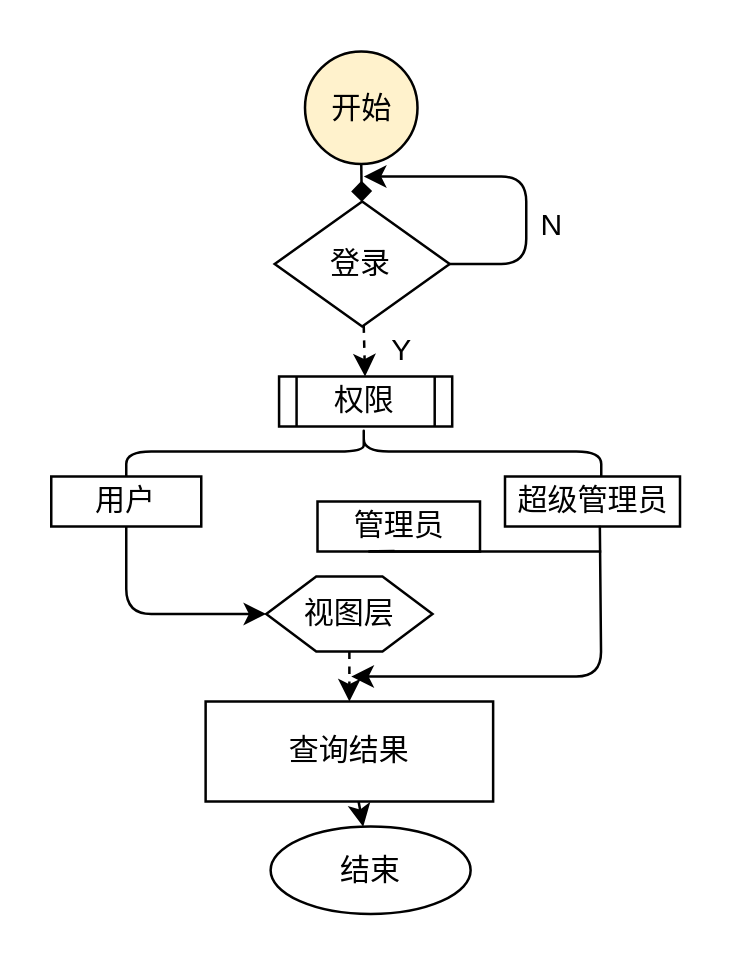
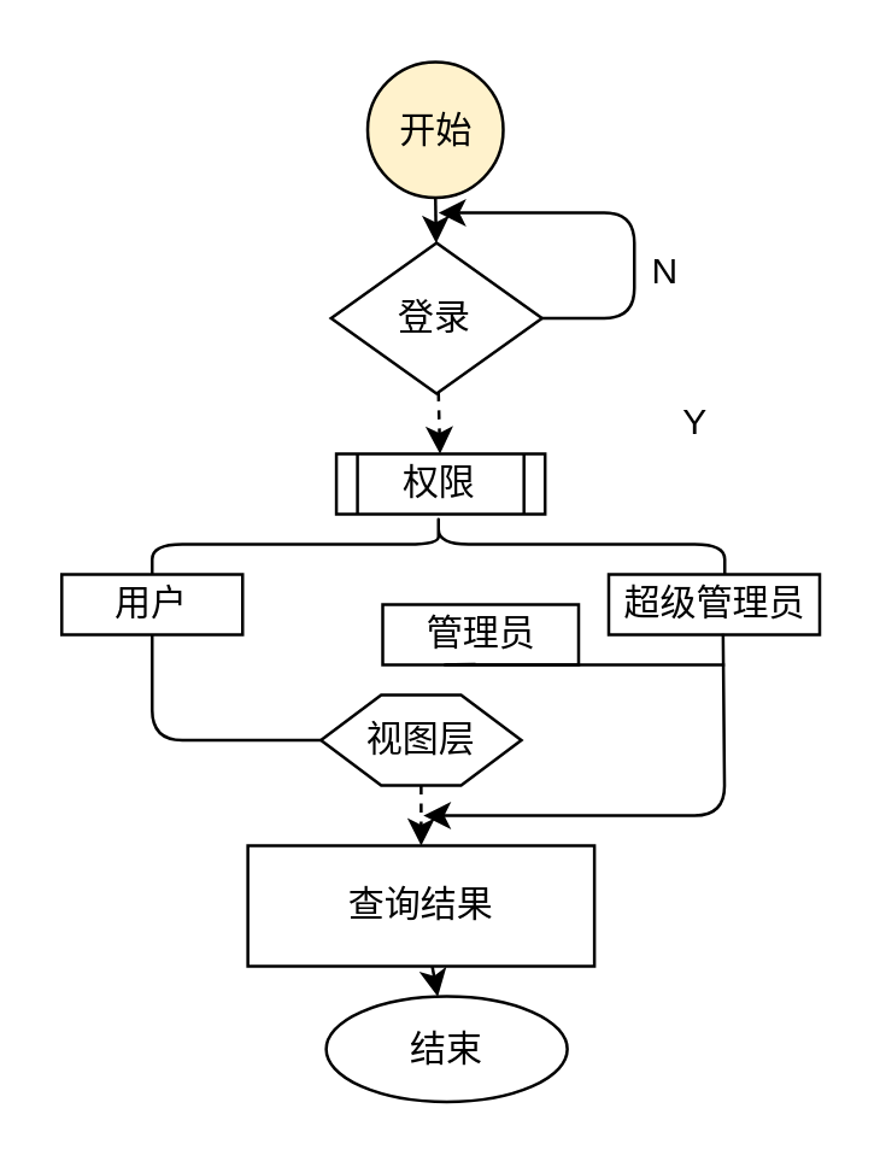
  <mxCell id="0" />
  <mxCell id="1" parent="0" />
  <mxCell id="2" value="" style="edgeStyle=none;html=1;dashed=1;" edge="1" parent="1" source="3" target="8"><mxGeometry relative="1" as="geometry" /></mxCell>
  <mxCell id="3" value="登录" style="rhombus;whiteSpace=wrap;html=1;" vertex="1" parent="1"><mxGeometry x="109.38" y="80" width="70" height="50" as="geometry" /></mxCell>
- <mxCell id="4" value="" style="edgeStyle=none;html=1;endArrow=diamond;" edge="1" parent="1" source="5" target="3"><mxGeometry relative="1" as="geometry" /></mxCell>
+ <mxCell id="4" value="" style="edgeStyle=none;html=1;" edge="1" parent="1" source="5" target="3"><mxGeometry relative="1" as="geometry" /></mxCell>
  <mxCell id="5" value="开始" style="ellipse;whiteSpace=wrap;html=1;aspect=fixed;fillColor=#fff2cc;" vertex="1" parent="1"><mxGeometry x="121.5" y="20" width="45" height="45" as="geometry" /></mxCell>
  <mxCell id="6" value="" style="endArrow=classic;html=1;exitX=1;exitY=0.5;exitDx=0;exitDy=0;" edge="1" parent="1" source="3"><mxGeometry width="50" height="50" relative="1" as="geometry"><mxPoint x="280" y="260" as="sourcePoint" /><mxPoint x="145" y="70" as="targetPoint" /><Array as="points"><mxPoint x="210" y="105" /><mxPoint x="210" y="70" /></Array></mxGeometry></mxCell>
  <mxCell id="7" value="N" style="text;html=1;align=center;verticalAlign=middle;resizable=0;points=[];autosize=1;strokeColor=none;fillColor=none;" vertex="1" parent="1"><mxGeometry x="210" y="80" width="20" height="20" as="geometry" /></mxCell>
  <mxCell id="8" value="权限" style="shape=process;whiteSpace=wrap;html=1;backgroundOutline=1;" vertex="1" parent="1"><mxGeometry x="111.13" y="150" width="69.25" height="20" as="geometry" /></mxCell>
  <mxCell id="9" value="用户" style="rounded=0;whiteSpace=wrap;html=1;" vertex="1" parent="1"><mxGeometry x="20" y="190" width="60" height="20" as="geometry" /></mxCell>
- <mxCell id="10" value="Y" style="text;html=1;align=center;verticalAlign=middle;resizable=0;points=[];autosize=1;strokeColor=none;fillColor=none;" vertex="1" parent="1"><mxGeometry x="150" y="130" width="20" height="20" as="geometry" /></mxCell>
+ <mxCell id="10" value="Y" style="text;html=1;align=center;verticalAlign=middle;resizable=0;points=[];autosize=1;strokeColor=none;fillColor=none;" vertex="1" parent="1"><mxGeometry x="220" y="130" width="20" height="20" as="geometry" /></mxCell>
  <mxCell id="11" value="管理员" style="rounded=0;whiteSpace=wrap;html=1;" vertex="1" parent="1"><mxGeometry x="126.5" y="200" width="65" height="20" as="geometry" /></mxCell>
  <mxCell id="12" value="超级管理员" style="rounded=0;whiteSpace=wrap;html=1;" vertex="1" parent="1"><mxGeometry x="201.5" y="190" width="70" height="20" as="geometry" /></mxCell>
  <mxCell id="13" value="" style="shape=curlyBracket;whiteSpace=wrap;html=1;rounded=1;size=0.5;direction=south;" vertex="1" parent="1"><mxGeometry x="50" y="170" width="190" height="20" as="geometry" /></mxCell>
  <mxCell id="14" value="视图层" style="shape=hexagon;perimeter=hexagonPerimeter2;whiteSpace=wrap;html=1;fixedSize=1;" vertex="1" parent="1"><mxGeometry x="106" y="230" width="66.5" height="30" as="geometry" /></mxCell>
  <mxCell id="15" value="" style="edgeStyle=none;html=1;" edge="1" parent="1" source="16" target="17"><mxGeometry relative="1" as="geometry" /></mxCell>
  <mxCell id="16" value="查询结果" style="rounded=0;whiteSpace=wrap;html=1;" vertex="1" parent="1"><mxGeometry x="81.75" y="280" width="115" height="40" as="geometry" /></mxCell>
  <mxCell id="17" value="结束" style="ellipse;whiteSpace=wrap;html=1;aspect=fixed;" vertex="1" parent="1"><mxGeometry x="107.75" y="330" width="80" height="35" as="geometry" /></mxCell>
- <mxCell id="18" value="" style="endArrow=classic;html=1;exitX=0.5;exitY=1;exitDx=0;exitDy=0;entryX=0;entryY=0.5;entryDx=0;entryDy=0;" edge="1" parent="1" source="9" target="14"><mxGeometry width="50" height="50" relative="1" as="geometry"><mxPoint x="260" y="220" as="sourcePoint" /><mxPoint x="310" y="170" as="targetPoint" /><Array as="points"><mxPoint x="50" y="245" /></Array></mxGeometry></mxCell>
+ <mxCell id="18" value="" style="endArrow=none;html=1;exitX=0.5;exitY=1;exitDx=0;exitDy=0;entryX=0;entryY=0.5;entryDx=0;entryDy=0;" edge="1" parent="1" source="9" target="14"><mxGeometry width="50" height="50" relative="1" as="geometry"><mxPoint x="260" y="220" as="sourcePoint" /><mxPoint x="310" y="170" as="targetPoint" /><Array as="points"><mxPoint x="50" y="245" /></Array></mxGeometry></mxCell>
  <mxCell id="19" value="" style="endArrow=none;html=1;exitX=0.474;exitY=0.99;exitDx=0;exitDy=0;exitPerimeter=0;" edge="1" parent="1" source="11"><mxGeometry width="50" height="50" relative="1" as="geometry"><mxPoint x="130" y="270" as="sourcePoint" /><mxPoint x="240" y="220" as="targetPoint" /><Array as="points"><mxPoint x="143" y="220" /></Array></mxGeometry></mxCell>
  <mxCell id="20" value="" style="endArrow=classic;html=1;exitX=0.542;exitY=0.983;exitDx=0;exitDy=0;exitPerimeter=0;" edge="1" parent="1" source="12"><mxGeometry width="50" height="50" relative="1" as="geometry"><mxPoint x="245" y="210" as="sourcePoint" /><mxPoint x="140" y="270" as="targetPoint" /><Array as="points"><mxPoint x="240" y="270" /></Array></mxGeometry></mxCell>
  <mxCell id="21" value="" style="endArrow=classic;html=1;exitX=0.5;exitY=1;exitDx=0;exitDy=0;entryX=0.5;entryY=0;entryDx=0;entryDy=0;dashed=1;" edge="1" parent="1" source="14" target="16"><mxGeometry width="50" height="50" relative="1" as="geometry"><mxPoint x="340" y="340" as="sourcePoint" /><mxPoint x="390" y="290" as="targetPoint" /></mxGeometry></mxCell>
